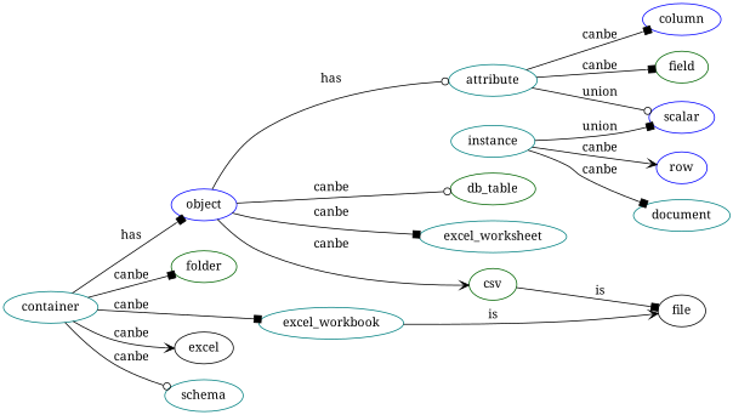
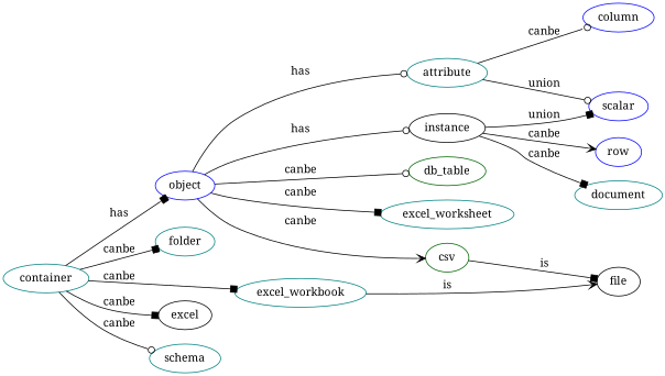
  digraph {
    fontname="Noto Serif"
    rankdir=LR
    node [color=teal fontname="Noto Serif"]
    edge [arrowhead=box fontname="Noto Serif"]
    object [color=blue]
    container
-   folder [color=darkgreen]
+   folder
    excel_workbook
    n5 [color=black label=excel]
    schema
    attribute
-   instance
+   instance [color=black]
    db_table [color=darkgreen]
    excel_worksheet
    csv [color=darkgreen]
    file [color=black]
    column [color=blue]
-   field [color=darkgreen]
    scalar [color=blue]
    row [color=blue]
    document
    object -> attribute [arrowhead=odot label=has]
+   object -> instance [arrowhead=odot label=has]
    object -> db_table [arrowhead=odot label=canbe]
    object -> excel_worksheet [label=canbe]
    object -> csv [arrowhead=vee label=canbe]
    container -> object [label=has]
    container -> folder [label=canbe]
    container -> excel_workbook [label=canbe]
-   container -> n5 [arrowhead=vee label=canbe]
+   container -> n5 [label=canbe]
    container -> schema [arrowhead=odot label=canbe]
    excel_workbook -> file [arrowhead=vee label=is]
-   attribute -> column [label=canbe]
-   attribute -> field [label=canbe]
+   attribute -> column [arrowhead=odot label=canbe]
    attribute -> scalar [arrowhead=odot label=union]
    instance -> scalar [label=union]
    instance -> row [arrowhead=vee label=canbe]
    instance -> document [label=canbe]
    csv -> file [label=is]
  }
